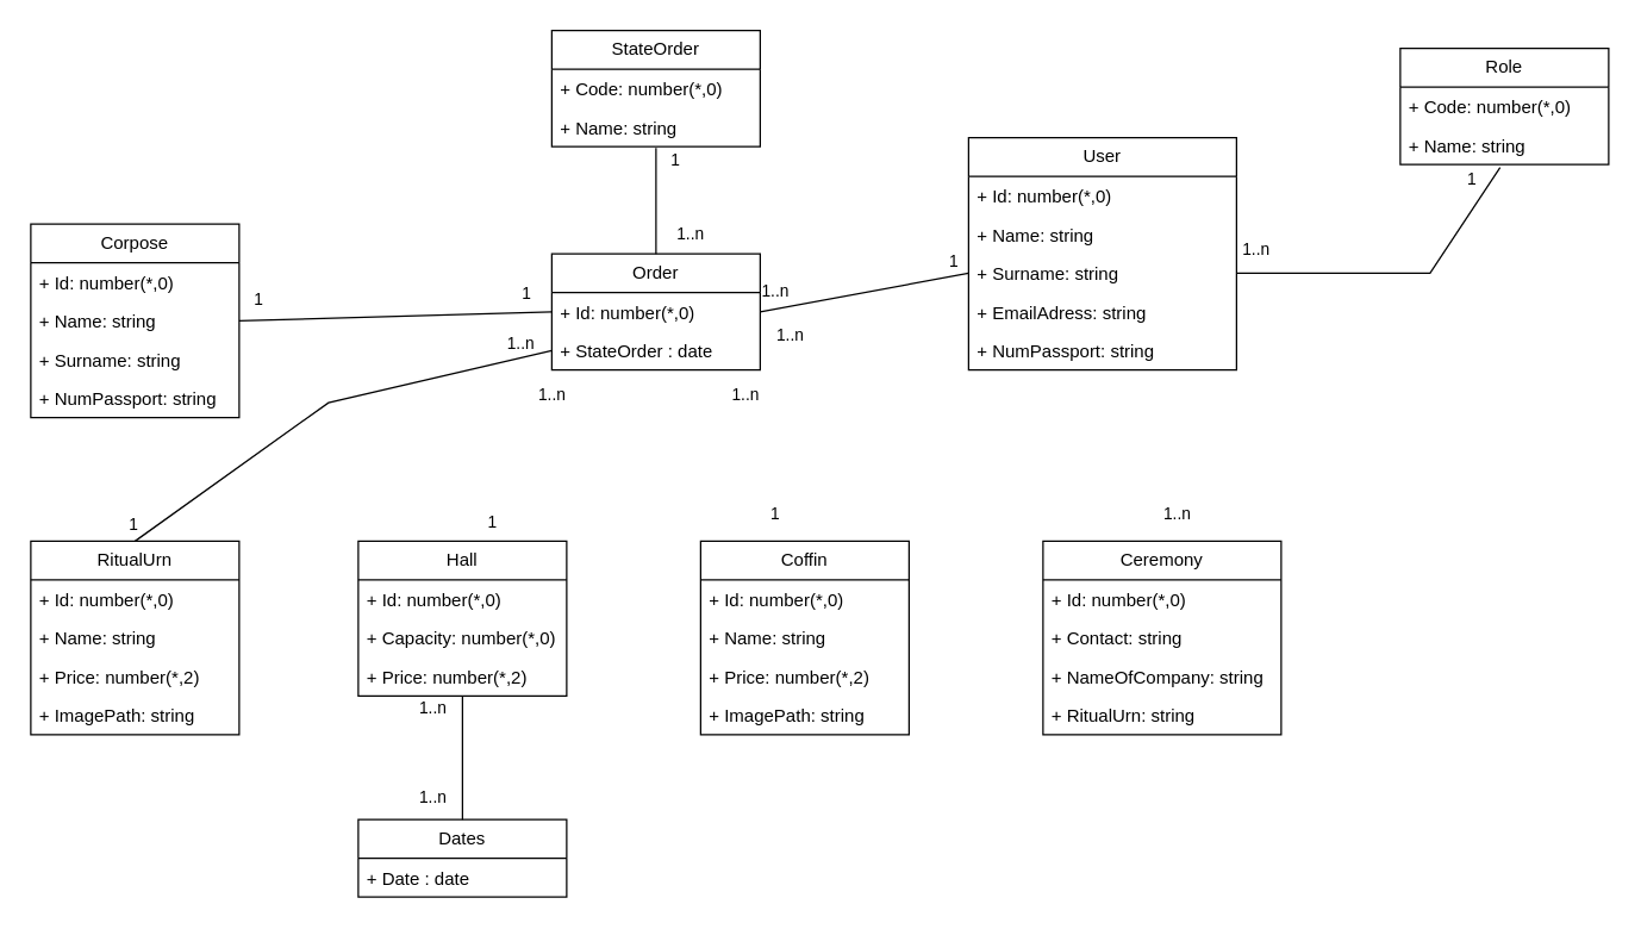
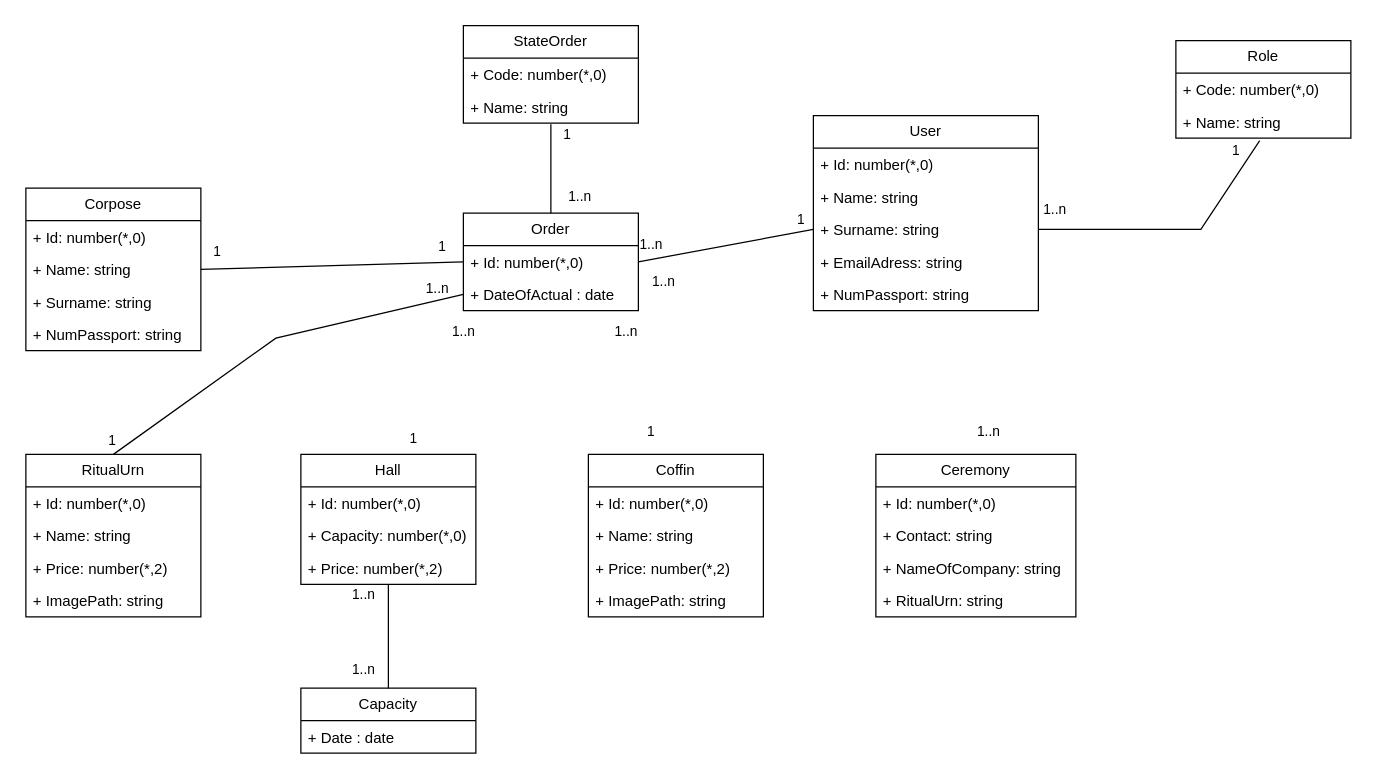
  <mxCell id="0" />
  <mxCell id="1" parent="0" />
  <mxCell id="2" value="User" style="swimlane;fontStyle=0;childLayout=stackLayout;horizontal=1;startSize=26;fillColor=none;horizontalStack=0;resizeParent=1;resizeParentMax=0;resizeLast=0;collapsible=1;marginBottom=0;whiteSpace=wrap;html=1;" vertex="1" parent="1"><mxGeometry x="650" y="92" width="180" height="156" as="geometry" /></mxCell>
  <mxCell id="3" value="+ Id: number(*,0)" style="text;strokeColor=none;fillColor=none;align=left;verticalAlign=top;spacingLeft=4;spacingRight=4;overflow=hidden;rotatable=0;points=[[0,0.5],[1,0.5]];portConstraint=eastwest;whiteSpace=wrap;html=1;" vertex="1" parent="2"><mxGeometry y="26" width="180" height="26" as="geometry" /></mxCell>
  <mxCell id="4" value="+ Name: string" style="text;strokeColor=none;fillColor=none;align=left;verticalAlign=top;spacingLeft=4;spacingRight=4;overflow=hidden;rotatable=0;points=[[0,0.5],[1,0.5]];portConstraint=eastwest;whiteSpace=wrap;html=1;" vertex="1" parent="2"><mxGeometry y="52" width="180" height="26" as="geometry" /></mxCell>
  <mxCell id="5" value="+ Surname: string" style="text;strokeColor=none;fillColor=none;align=left;verticalAlign=top;spacingLeft=4;spacingRight=4;overflow=hidden;rotatable=0;points=[[0,0.5],[1,0.5]];portConstraint=eastwest;whiteSpace=wrap;html=1;" vertex="1" parent="2"><mxGeometry y="78" width="180" height="26" as="geometry" /></mxCell>
  <mxCell id="6" value="+ EmailAdress: string" style="text;strokeColor=none;fillColor=none;align=left;verticalAlign=top;spacingLeft=4;spacingRight=4;overflow=hidden;rotatable=0;points=[[0,0.5],[1,0.5]];portConstraint=eastwest;whiteSpace=wrap;html=1;" vertex="1" parent="2"><mxGeometry y="104" width="180" height="26" as="geometry" /></mxCell>
  <mxCell id="7" value="+ NumPassport: string" style="text;strokeColor=none;fillColor=none;align=left;verticalAlign=top;spacingLeft=4;spacingRight=4;overflow=hidden;rotatable=0;points=[[0,0.5],[1,0.5]];portConstraint=eastwest;whiteSpace=wrap;html=1;" vertex="1" parent="2"><mxGeometry y="130" width="180" height="26" as="geometry" /></mxCell>
  <mxCell id="8" value="Role" style="swimlane;fontStyle=0;childLayout=stackLayout;horizontal=1;startSize=26;fillColor=none;horizontalStack=0;resizeParent=1;resizeParentMax=0;resizeLast=0;collapsible=1;marginBottom=0;whiteSpace=wrap;html=1;" vertex="1" parent="1"><mxGeometry x="940" y="32" width="140" height="78" as="geometry" /></mxCell>
  <mxCell id="9" value="+ Code: number(*,0)" style="text;strokeColor=none;fillColor=none;align=left;verticalAlign=top;spacingLeft=4;spacingRight=4;overflow=hidden;rotatable=0;points=[[0,0.5],[1,0.5]];portConstraint=eastwest;whiteSpace=wrap;html=1;" vertex="1" parent="8"><mxGeometry y="26" width="140" height="26" as="geometry" /></mxCell>
  <mxCell id="10" value="+ Name: string" style="text;strokeColor=none;fillColor=none;align=left;verticalAlign=top;spacingLeft=4;spacingRight=4;overflow=hidden;rotatable=0;points=[[0,0.5],[1,0.5]];portConstraint=eastwest;whiteSpace=wrap;html=1;" vertex="1" parent="8"><mxGeometry y="52" width="140" height="26" as="geometry" /></mxCell>
  <mxCell id="11" value="Hall" style="swimlane;fontStyle=0;childLayout=stackLayout;horizontal=1;startSize=26;fillColor=none;horizontalStack=0;resizeParent=1;resizeParentMax=0;resizeLast=0;collapsible=1;marginBottom=0;whiteSpace=wrap;html=1;" vertex="1" parent="1"><mxGeometry x="240" y="363" width="140" height="104" as="geometry" /></mxCell>
  <mxCell id="12" value="+ Id: number(*,0)" style="text;strokeColor=none;fillColor=none;align=left;verticalAlign=top;spacingLeft=4;spacingRight=4;overflow=hidden;rotatable=0;points=[[0,0.5],[1,0.5]];portConstraint=eastwest;whiteSpace=wrap;html=1;" vertex="1" parent="11"><mxGeometry y="26" width="140" height="26" as="geometry" /></mxCell>
  <mxCell id="13" value="+ Capacity: number(*,0)" style="text;strokeColor=none;fillColor=none;align=left;verticalAlign=top;spacingLeft=4;spacingRight=4;overflow=hidden;rotatable=0;points=[[0,0.5],[1,0.5]];portConstraint=eastwest;whiteSpace=wrap;html=1;" vertex="1" parent="11"><mxGeometry y="52" width="140" height="26" as="geometry" /></mxCell>
  <mxCell id="14" value="+ Price: number(*,2)" style="text;strokeColor=none;fillColor=none;align=left;verticalAlign=top;spacingLeft=4;spacingRight=4;overflow=hidden;rotatable=0;points=[[0,0.5],[1,0.5]];portConstraint=eastwest;whiteSpace=wrap;html=1;" vertex="1" parent="11"><mxGeometry y="78" width="140" height="26" as="geometry" /></mxCell>
- <mxCell id="15" value="Dates" style="swimlane;fontStyle=0;childLayout=stackLayout;horizontal=1;startSize=26;fillColor=none;horizontalStack=0;resizeParent=1;resizeParentMax=0;resizeLast=0;collapsible=1;marginBottom=0;whiteSpace=wrap;html=1;" vertex="1" parent="1"><mxGeometry x="240" y="550" width="140" height="52" as="geometry" /></mxCell>
+ <mxCell id="15" value="Capacity" style="swimlane;fontStyle=0;childLayout=stackLayout;horizontal=1;startSize=26;fillColor=none;horizontalStack=0;resizeParent=1;resizeParentMax=0;resizeLast=0;collapsible=1;marginBottom=0;whiteSpace=wrap;html=1;" vertex="1" parent="1"><mxGeometry x="240" y="550" width="140" height="52" as="geometry" /></mxCell>
  <mxCell id="16" value="+ Date : date" style="text;strokeColor=none;fillColor=none;align=left;verticalAlign=top;spacingLeft=4;spacingRight=4;overflow=hidden;rotatable=0;points=[[0,0.5],[1,0.5]];portConstraint=eastwest;whiteSpace=wrap;html=1;" vertex="1" parent="15"><mxGeometry y="26" width="140" height="26" as="geometry" /></mxCell>
  <mxCell id="17" value="RitualUrn" style="swimlane;fontStyle=0;childLayout=stackLayout;horizontal=1;startSize=26;fillColor=none;horizontalStack=0;resizeParent=1;resizeParentMax=0;resizeLast=0;collapsible=1;marginBottom=0;whiteSpace=wrap;html=1;" vertex="1" parent="1"><mxGeometry x="20" y="363" width="140" height="130" as="geometry" /></mxCell>
  <mxCell id="18" value="+ Id: number(*,0)" style="text;strokeColor=none;fillColor=none;align=left;verticalAlign=top;spacingLeft=4;spacingRight=4;overflow=hidden;rotatable=0;points=[[0,0.5],[1,0.5]];portConstraint=eastwest;whiteSpace=wrap;html=1;" vertex="1" parent="17"><mxGeometry y="26" width="140" height="26" as="geometry" /></mxCell>
  <mxCell id="19" value="+ Name: string" style="text;strokeColor=none;fillColor=none;align=left;verticalAlign=top;spacingLeft=4;spacingRight=4;overflow=hidden;rotatable=0;points=[[0,0.5],[1,0.5]];portConstraint=eastwest;whiteSpace=wrap;html=1;" vertex="1" parent="17"><mxGeometry y="52" width="140" height="26" as="geometry" /></mxCell>
  <mxCell id="20" value="+ Price: number(*,2)" style="text;strokeColor=none;fillColor=none;align=left;verticalAlign=top;spacingLeft=4;spacingRight=4;overflow=hidden;rotatable=0;points=[[0,0.5],[1,0.5]];portConstraint=eastwest;whiteSpace=wrap;html=1;" vertex="1" parent="17"><mxGeometry y="78" width="140" height="26" as="geometry" /></mxCell>
  <mxCell id="21" value="+ ImagePath: string" style="text;strokeColor=none;fillColor=none;align=left;verticalAlign=top;spacingLeft=4;spacingRight=4;overflow=hidden;rotatable=0;points=[[0,0.5],[1,0.5]];portConstraint=eastwest;whiteSpace=wrap;html=1;" vertex="1" parent="17"><mxGeometry y="104" width="140" height="26" as="geometry" /></mxCell>
  <mxCell id="22" value="Coffin" style="swimlane;fontStyle=0;childLayout=stackLayout;horizontal=1;startSize=26;fillColor=none;horizontalStack=0;resizeParent=1;resizeParentMax=0;resizeLast=0;collapsible=1;marginBottom=0;whiteSpace=wrap;html=1;" vertex="1" parent="1"><mxGeometry x="470" y="363" width="140" height="130" as="geometry" /></mxCell>
  <mxCell id="23" value="+ Id: number(*,0)" style="text;strokeColor=none;fillColor=none;align=left;verticalAlign=top;spacingLeft=4;spacingRight=4;overflow=hidden;rotatable=0;points=[[0,0.5],[1,0.5]];portConstraint=eastwest;whiteSpace=wrap;html=1;" vertex="1" parent="22"><mxGeometry y="26" width="140" height="26" as="geometry" /></mxCell>
  <mxCell id="24" value="+ Name: string" style="text;strokeColor=none;fillColor=none;align=left;verticalAlign=top;spacingLeft=4;spacingRight=4;overflow=hidden;rotatable=0;points=[[0,0.5],[1,0.5]];portConstraint=eastwest;whiteSpace=wrap;html=1;" vertex="1" parent="22"><mxGeometry y="52" width="140" height="26" as="geometry" /></mxCell>
  <mxCell id="25" value="+ Price: number(*,2)" style="text;strokeColor=none;fillColor=none;align=left;verticalAlign=top;spacingLeft=4;spacingRight=4;overflow=hidden;rotatable=0;points=[[0,0.5],[1,0.5]];portConstraint=eastwest;whiteSpace=wrap;html=1;" vertex="1" parent="22"><mxGeometry y="78" width="140" height="26" as="geometry" /></mxCell>
  <mxCell id="26" value="+ ImagePath: string" style="text;strokeColor=none;fillColor=none;align=left;verticalAlign=top;spacingLeft=4;spacingRight=4;overflow=hidden;rotatable=0;points=[[0,0.5],[1,0.5]];portConstraint=eastwest;whiteSpace=wrap;html=1;" vertex="1" parent="22"><mxGeometry y="104" width="140" height="26" as="geometry" /></mxCell>
  <mxCell id="27" value="StateOrder" style="swimlane;fontStyle=0;childLayout=stackLayout;horizontal=1;startSize=26;fillColor=none;horizontalStack=0;resizeParent=1;resizeParentMax=0;resizeLast=0;collapsible=1;marginBottom=0;whiteSpace=wrap;html=1;" vertex="1" parent="1"><mxGeometry x="370" y="20" width="140" height="78" as="geometry" /></mxCell>
  <mxCell id="28" value="+ Code: number(*,0)" style="text;strokeColor=none;fillColor=none;align=left;verticalAlign=top;spacingLeft=4;spacingRight=4;overflow=hidden;rotatable=0;points=[[0,0.5],[1,0.5]];portConstraint=eastwest;whiteSpace=wrap;html=1;" vertex="1" parent="27"><mxGeometry y="26" width="140" height="26" as="geometry" /></mxCell>
  <mxCell id="29" value="+ Name: string" style="text;strokeColor=none;fillColor=none;align=left;verticalAlign=top;spacingLeft=4;spacingRight=4;overflow=hidden;rotatable=0;points=[[0,0.5],[1,0.5]];portConstraint=eastwest;whiteSpace=wrap;html=1;" vertex="1" parent="27"><mxGeometry y="52" width="140" height="26" as="geometry" /></mxCell>
  <mxCell id="30" value="Ceremony" style="swimlane;fontStyle=0;childLayout=stackLayout;horizontal=1;startSize=26;fillColor=none;horizontalStack=0;resizeParent=1;resizeParentMax=0;resizeLast=0;collapsible=1;marginBottom=0;whiteSpace=wrap;html=1;" vertex="1" parent="1"><mxGeometry x="700" y="363" width="160" height="130" as="geometry" /></mxCell>
  <mxCell id="31" value="+ Id: number(*,0)" style="text;strokeColor=none;fillColor=none;align=left;verticalAlign=top;spacingLeft=4;spacingRight=4;overflow=hidden;rotatable=0;points=[[0,0.5],[1,0.5]];portConstraint=eastwest;whiteSpace=wrap;html=1;" vertex="1" parent="30"><mxGeometry y="26" width="160" height="26" as="geometry" /></mxCell>
  <mxCell id="32" value="+ Contact: string" style="text;strokeColor=none;fillColor=none;align=left;verticalAlign=top;spacingLeft=4;spacingRight=4;overflow=hidden;rotatable=0;points=[[0,0.5],[1,0.5]];portConstraint=eastwest;whiteSpace=wrap;html=1;" vertex="1" parent="30"><mxGeometry y="52" width="160" height="26" as="geometry" /></mxCell>
  <mxCell id="33" value="+ NameOfCompany: string" style="text;strokeColor=none;fillColor=none;align=left;verticalAlign=top;spacingLeft=4;spacingRight=4;overflow=hidden;rotatable=0;points=[[0,0.5],[1,0.5]];portConstraint=eastwest;whiteSpace=wrap;html=1;" vertex="1" parent="30"><mxGeometry y="78" width="160" height="26" as="geometry" /></mxCell>
  <mxCell id="34" value="+ RitualUrn: string" style="text;strokeColor=none;fillColor=none;align=left;verticalAlign=top;spacingLeft=4;spacingRight=4;overflow=hidden;rotatable=0;points=[[0,0.5],[1,0.5]];portConstraint=eastwest;whiteSpace=wrap;html=1;" vertex="1" parent="30"><mxGeometry y="104" width="160" height="26" as="geometry" /></mxCell>
  <mxCell id="35" value="Order" style="swimlane;fontStyle=0;childLayout=stackLayout;horizontal=1;startSize=26;fillColor=none;horizontalStack=0;resizeParent=1;resizeParentMax=0;resizeLast=0;collapsible=1;marginBottom=0;whiteSpace=wrap;html=1;" vertex="1" parent="1"><mxGeometry x="370" y="170" width="140" height="78" as="geometry" /></mxCell>
  <mxCell id="36" value="+ Id: number(*,0)" style="text;strokeColor=none;fillColor=none;align=left;verticalAlign=top;spacingLeft=4;spacingRight=4;overflow=hidden;rotatable=0;points=[[0,0.5],[1,0.5]];portConstraint=eastwest;whiteSpace=wrap;html=1;" vertex="1" parent="35"><mxGeometry y="26" width="140" height="26" as="geometry" /></mxCell>
- <mxCell id="37" value="+ StateOrder : date" style="text;strokeColor=none;fillColor=none;align=left;verticalAlign=top;spacingLeft=4;spacingRight=4;overflow=hidden;rotatable=0;points=[[0,0.5],[1,0.5]];portConstraint=eastwest;whiteSpace=wrap;html=1;" vertex="1" parent="35"><mxGeometry y="52" width="140" height="26" as="geometry" /></mxCell>
+ <mxCell id="37" value="+ DateOfActual : date" style="text;strokeColor=none;fillColor=none;align=left;verticalAlign=top;spacingLeft=4;spacingRight=4;overflow=hidden;rotatable=0;points=[[0,0.5],[1,0.5]];portConstraint=eastwest;whiteSpace=wrap;html=1;" vertex="1" parent="35"><mxGeometry y="52" width="140" height="26" as="geometry" /></mxCell>
  <mxCell id="38" value="" style="endArrow=none;html=1;rounded=0;entryX=0.479;entryY=1.077;entryDx=0;entryDy=0;entryPerimeter=0;exitX=1;exitY=0.5;exitDx=0;exitDy=0;" edge="1" parent="1" source="5" target="10"><mxGeometry width="50" height="50" relative="1" as="geometry"><mxPoint x="1000" y="298" as="sourcePoint" /><mxPoint x="1050" y="248" as="targetPoint" /><Array as="points"><mxPoint x="960" y="183" /></Array></mxGeometry></mxCell>
  <mxCell id="39" value="1..n" style="edgeLabel;html=1;align=center;verticalAlign=middle;resizable=0;points=[];" vertex="1" connectable="0" parent="1"><mxGeometry x="850.002" y="169.999" as="geometry"><mxPoint x="-8" y="-3" as="offset" /></mxGeometry></mxCell>
  <mxCell id="40" value="1" style="edgeLabel;html=1;align=center;verticalAlign=middle;resizable=0;points=[];" vertex="1" connectable="0" parent="1"><mxGeometry x="1000.002" y="119.999" as="geometry"><mxPoint x="-13" as="offset" /></mxGeometry></mxCell>
  <mxCell id="41" value="" style="endArrow=none;html=1;rounded=0;entryX=0.5;entryY=1.038;entryDx=0;entryDy=0;entryPerimeter=0;exitX=0.5;exitY=0;exitDx=0;exitDy=0;" edge="1" parent="1" source="35" target="29"><mxGeometry width="50" height="50" relative="1" as="geometry"><mxPoint x="260" y="160" as="sourcePoint" /><mxPoint x="310" y="110" as="targetPoint" /></mxGeometry></mxCell>
  <mxCell id="42" value="1..n" style="edgeLabel;html=1;align=center;verticalAlign=middle;resizable=0;points=[];" vertex="1" connectable="0" parent="1"><mxGeometry x="470.002" y="159.999" as="geometry"><mxPoint x="-8" y="-3" as="offset" /></mxGeometry></mxCell>
  <mxCell id="43" value="1" style="edgeLabel;html=1;align=center;verticalAlign=middle;resizable=0;points=[];" vertex="1" connectable="0" parent="1"><mxGeometry x="460.002" y="109.999" as="geometry"><mxPoint x="-8" y="-3" as="offset" /></mxGeometry></mxCell>
  <mxCell id="44" value="" style="endArrow=none;html=1;rounded=0;entryX=0;entryY=0.5;entryDx=0;entryDy=0;exitX=1;exitY=0.5;exitDx=0;exitDy=0;" edge="1" parent="1" source="47" target="36"><mxGeometry width="50" height="50" relative="1" as="geometry"><mxPoint x="250" y="248" as="sourcePoint" /><mxPoint x="300" y="198" as="targetPoint" /></mxGeometry></mxCell>
  <mxCell id="45" value="Corpose" style="swimlane;fontStyle=0;childLayout=stackLayout;horizontal=1;startSize=26;fillColor=none;horizontalStack=0;resizeParent=1;resizeParentMax=0;resizeLast=0;collapsible=1;marginBottom=0;whiteSpace=wrap;html=1;" vertex="1" parent="1"><mxGeometry x="20" y="150" width="140" height="130" as="geometry"><mxRectangle x="50" y="130" width="50" height="30" as="alternateBounds" /></mxGeometry></mxCell>
  <mxCell id="46" value="+ Id: number(*,0)" style="text;strokeColor=none;fillColor=none;align=left;verticalAlign=top;spacingLeft=4;spacingRight=4;overflow=hidden;rotatable=0;points=[[0,0.5],[1,0.5]];portConstraint=eastwest;whiteSpace=wrap;html=1;" vertex="1" parent="45"><mxGeometry y="26" width="140" height="26" as="geometry" /></mxCell>
  <mxCell id="47" value="+ Name: string" style="text;strokeColor=none;fillColor=none;align=left;verticalAlign=top;spacingLeft=4;spacingRight=4;overflow=hidden;rotatable=0;points=[[0,0.5],[1,0.5]];portConstraint=eastwest;whiteSpace=wrap;html=1;" vertex="1" parent="45"><mxGeometry y="52" width="140" height="26" as="geometry" /></mxCell>
  <mxCell id="48" value="+ Surname: string" style="text;strokeColor=none;fillColor=none;align=left;verticalAlign=top;spacingLeft=4;spacingRight=4;overflow=hidden;rotatable=0;points=[[0,0.5],[1,0.5]];portConstraint=eastwest;whiteSpace=wrap;html=1;" vertex="1" parent="45"><mxGeometry y="78" width="140" height="26" as="geometry" /></mxCell>
  <mxCell id="49" value="+ NumPassport: string" style="text;strokeColor=none;fillColor=none;align=left;verticalAlign=top;spacingLeft=4;spacingRight=4;overflow=hidden;rotatable=0;points=[[0,0.5],[1,0.5]];portConstraint=eastwest;whiteSpace=wrap;html=1;" vertex="1" parent="45"><mxGeometry y="104" width="140" height="26" as="geometry" /></mxCell>
  <mxCell id="50" value="1" style="edgeLabel;html=1;align=center;verticalAlign=middle;resizable=0;points=[];" vertex="1" connectable="0" parent="1"><mxGeometry x="180.002" y="199.999" as="geometry"><mxPoint x="-8" y="1" as="offset" /></mxGeometry></mxCell>
  <mxCell id="51" value="1" style="edgeLabel;html=1;align=center;verticalAlign=middle;resizable=0;points=[];" vertex="1" connectable="0" parent="1"><mxGeometry x="360.002" y="199.999" as="geometry"><mxPoint x="-8" y="-3" as="offset" /></mxGeometry></mxCell>
  <mxCell id="52" value="" style="endArrow=none;html=1;rounded=0;entryX=0;entryY=0.5;entryDx=0;entryDy=0;exitX=0.5;exitY=0;exitDx=0;exitDy=0;" edge="1" parent="1" source="17" target="37"><mxGeometry width="50" height="50" relative="1" as="geometry"><mxPoint x="250" y="340" as="sourcePoint" /><mxPoint x="300" y="290" as="targetPoint" /><Array as="points"><mxPoint x="220" y="270" /></Array></mxGeometry></mxCell>
  <mxCell id="53" value="1" style="edgeLabel;html=1;align=center;verticalAlign=middle;resizable=0;points=[];" vertex="1" connectable="0" parent="1"><mxGeometry x="190.002" y="209.999" as="geometry"><mxPoint x="-102" y="142" as="offset" /></mxGeometry></mxCell>
  <mxCell id="54" value="1..n" style="edgeLabel;html=1;align=center;verticalAlign=middle;resizable=0;points=[];" vertex="1" connectable="0" parent="1"><mxGeometry x="200.002" y="219.999" as="geometry"><mxPoint x="148" y="10" as="offset" /></mxGeometry></mxCell>
  <mxCell id="55" value="1" style="edgeLabel;html=1;align=center;verticalAlign=middle;resizable=0;points=[];" vertex="1" connectable="0" parent="1"><mxGeometry x="240.002" y="229.999" as="geometry"><mxPoint x="89" y="120" as="offset" /></mxGeometry></mxCell>
  <mxCell id="56" value="1..n" style="edgeLabel;html=1;align=center;verticalAlign=middle;resizable=0;points=[];" vertex="1" connectable="0" parent="1"><mxGeometry x="240.002" y="239.999" as="geometry"><mxPoint x="129" y="25" as="offset" /></mxGeometry></mxCell>
  <mxCell id="57" value="1..n" style="edgeLabel;html=1;align=center;verticalAlign=middle;resizable=0;points=[];" vertex="1" connectable="0" parent="1"><mxGeometry x="370.002" y="239.999" as="geometry"><mxPoint x="129" y="25" as="offset" /></mxGeometry></mxCell>
  <mxCell id="58" value="1" style="edgeLabel;html=1;align=center;verticalAlign=middle;resizable=0;points=[];" vertex="1" connectable="0" parent="1"><mxGeometry x="390.002" y="319.999" as="geometry"><mxPoint x="129" y="25" as="offset" /></mxGeometry></mxCell>
  <mxCell id="59" value="1..n" style="edgeLabel;html=1;align=center;verticalAlign=middle;resizable=0;points=[];" vertex="1" connectable="0" parent="1"><mxGeometry x="400.002" y="199.999" as="geometry"><mxPoint x="129" y="25" as="offset" /></mxGeometry></mxCell>
  <mxCell id="60" value="1" style="edgeLabel;html=1;align=center;verticalAlign=middle;resizable=0;points=[];" vertex="1" connectable="0" parent="1"><mxGeometry x="510.002" y="149.999" as="geometry"><mxPoint x="129" y="25" as="offset" /></mxGeometry></mxCell>
  <mxCell id="61" value="" style="endArrow=none;html=1;rounded=0;exitX=0.5;exitY=0;exitDx=0;exitDy=0;" edge="1" parent="1" source="15" target="14"><mxGeometry width="50" height="50" relative="1" as="geometry"><mxPoint x="180" y="570" as="sourcePoint" /><mxPoint x="230" y="520" as="targetPoint" /></mxGeometry></mxCell>
  <mxCell id="62" value="1..n" style="edgeLabel;html=1;align=center;verticalAlign=middle;resizable=0;points=[];" vertex="1" connectable="0" parent="1"><mxGeometry x="160.002" y="509.999" as="geometry"><mxPoint x="129" y="25" as="offset" /></mxGeometry></mxCell>
  <mxCell id="63" value="1..n" style="edgeLabel;html=1;align=center;verticalAlign=middle;resizable=0;points=[];" vertex="1" connectable="0" parent="1"><mxGeometry x="160.002" y="449.999" as="geometry"><mxPoint x="129" y="25" as="offset" /></mxGeometry></mxCell>
  <mxCell id="64" value="" style="endArrow=none;html=1;rounded=0;exitX=1;exitY=0.5;exitDx=0;exitDy=0;entryX=0;entryY=0.5;entryDx=0;entryDy=0;" edge="1" parent="1" source="36" target="5"><mxGeometry width="50" height="50" relative="1" as="geometry"><mxPoint x="570" y="200" as="sourcePoint" /><mxPoint x="620" y="150" as="targetPoint" /></mxGeometry></mxCell>
  <mxCell id="65" value="1..n" style="edgeLabel;html=1;align=center;verticalAlign=middle;resizable=0;points=[];" vertex="1" connectable="0" parent="1"><mxGeometry x="390.002" y="169.999" as="geometry"><mxPoint x="129" y="25" as="offset" /></mxGeometry></mxCell>
  <mxCell id="66" value="1..n" style="edgeLabel;html=1;align=center;verticalAlign=middle;resizable=0;points=[];" vertex="1" connectable="0" parent="1"><mxGeometry x="660.002" y="319.999" as="geometry"><mxPoint x="129" y="25" as="offset" /></mxGeometry></mxCell>
